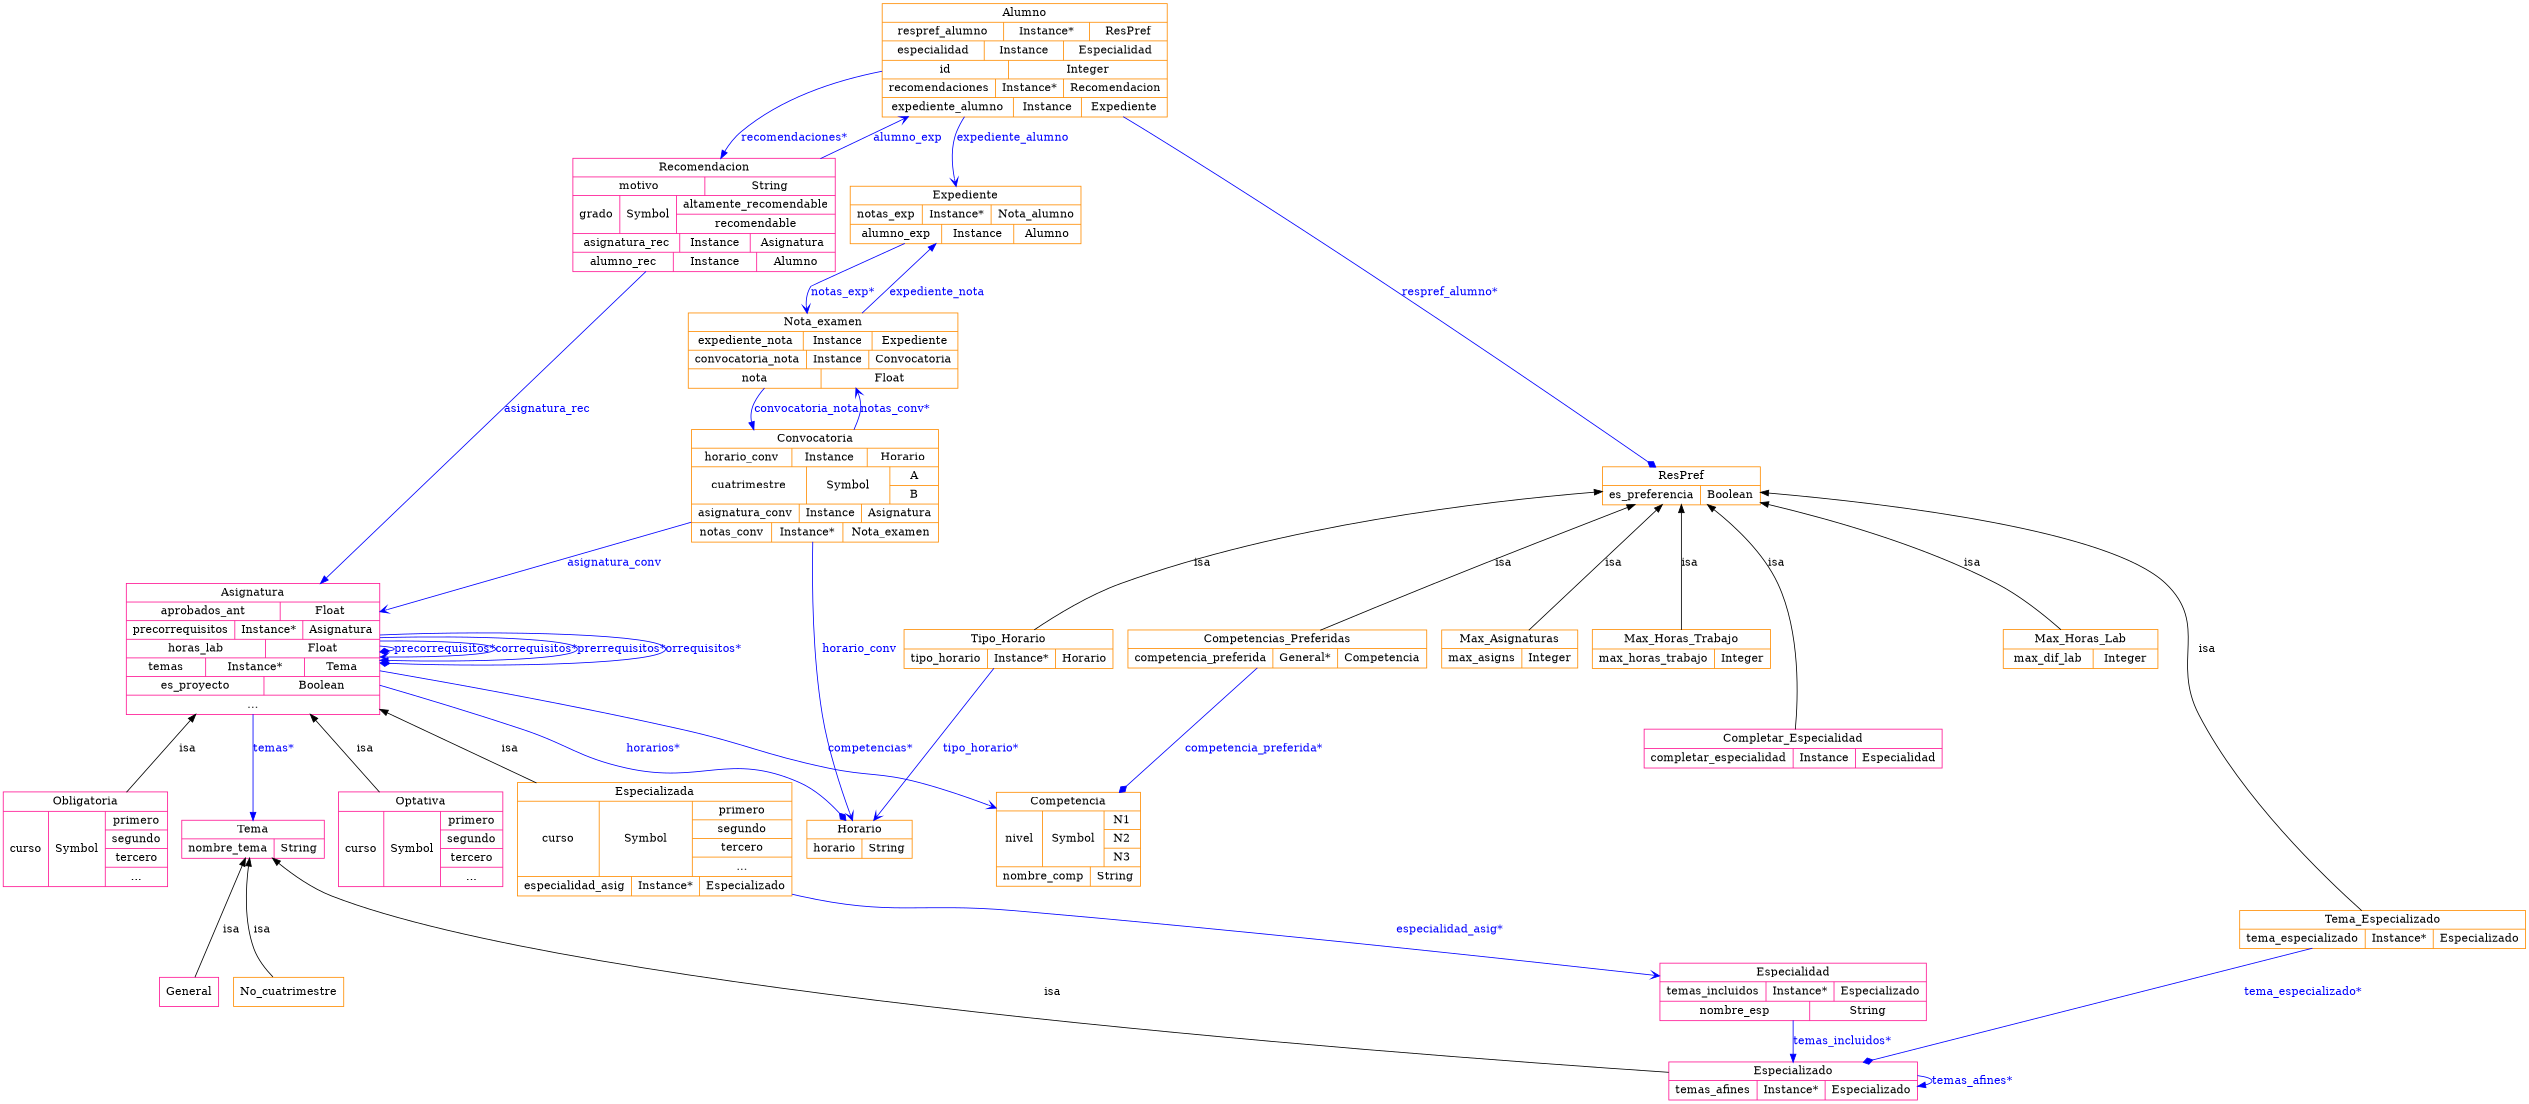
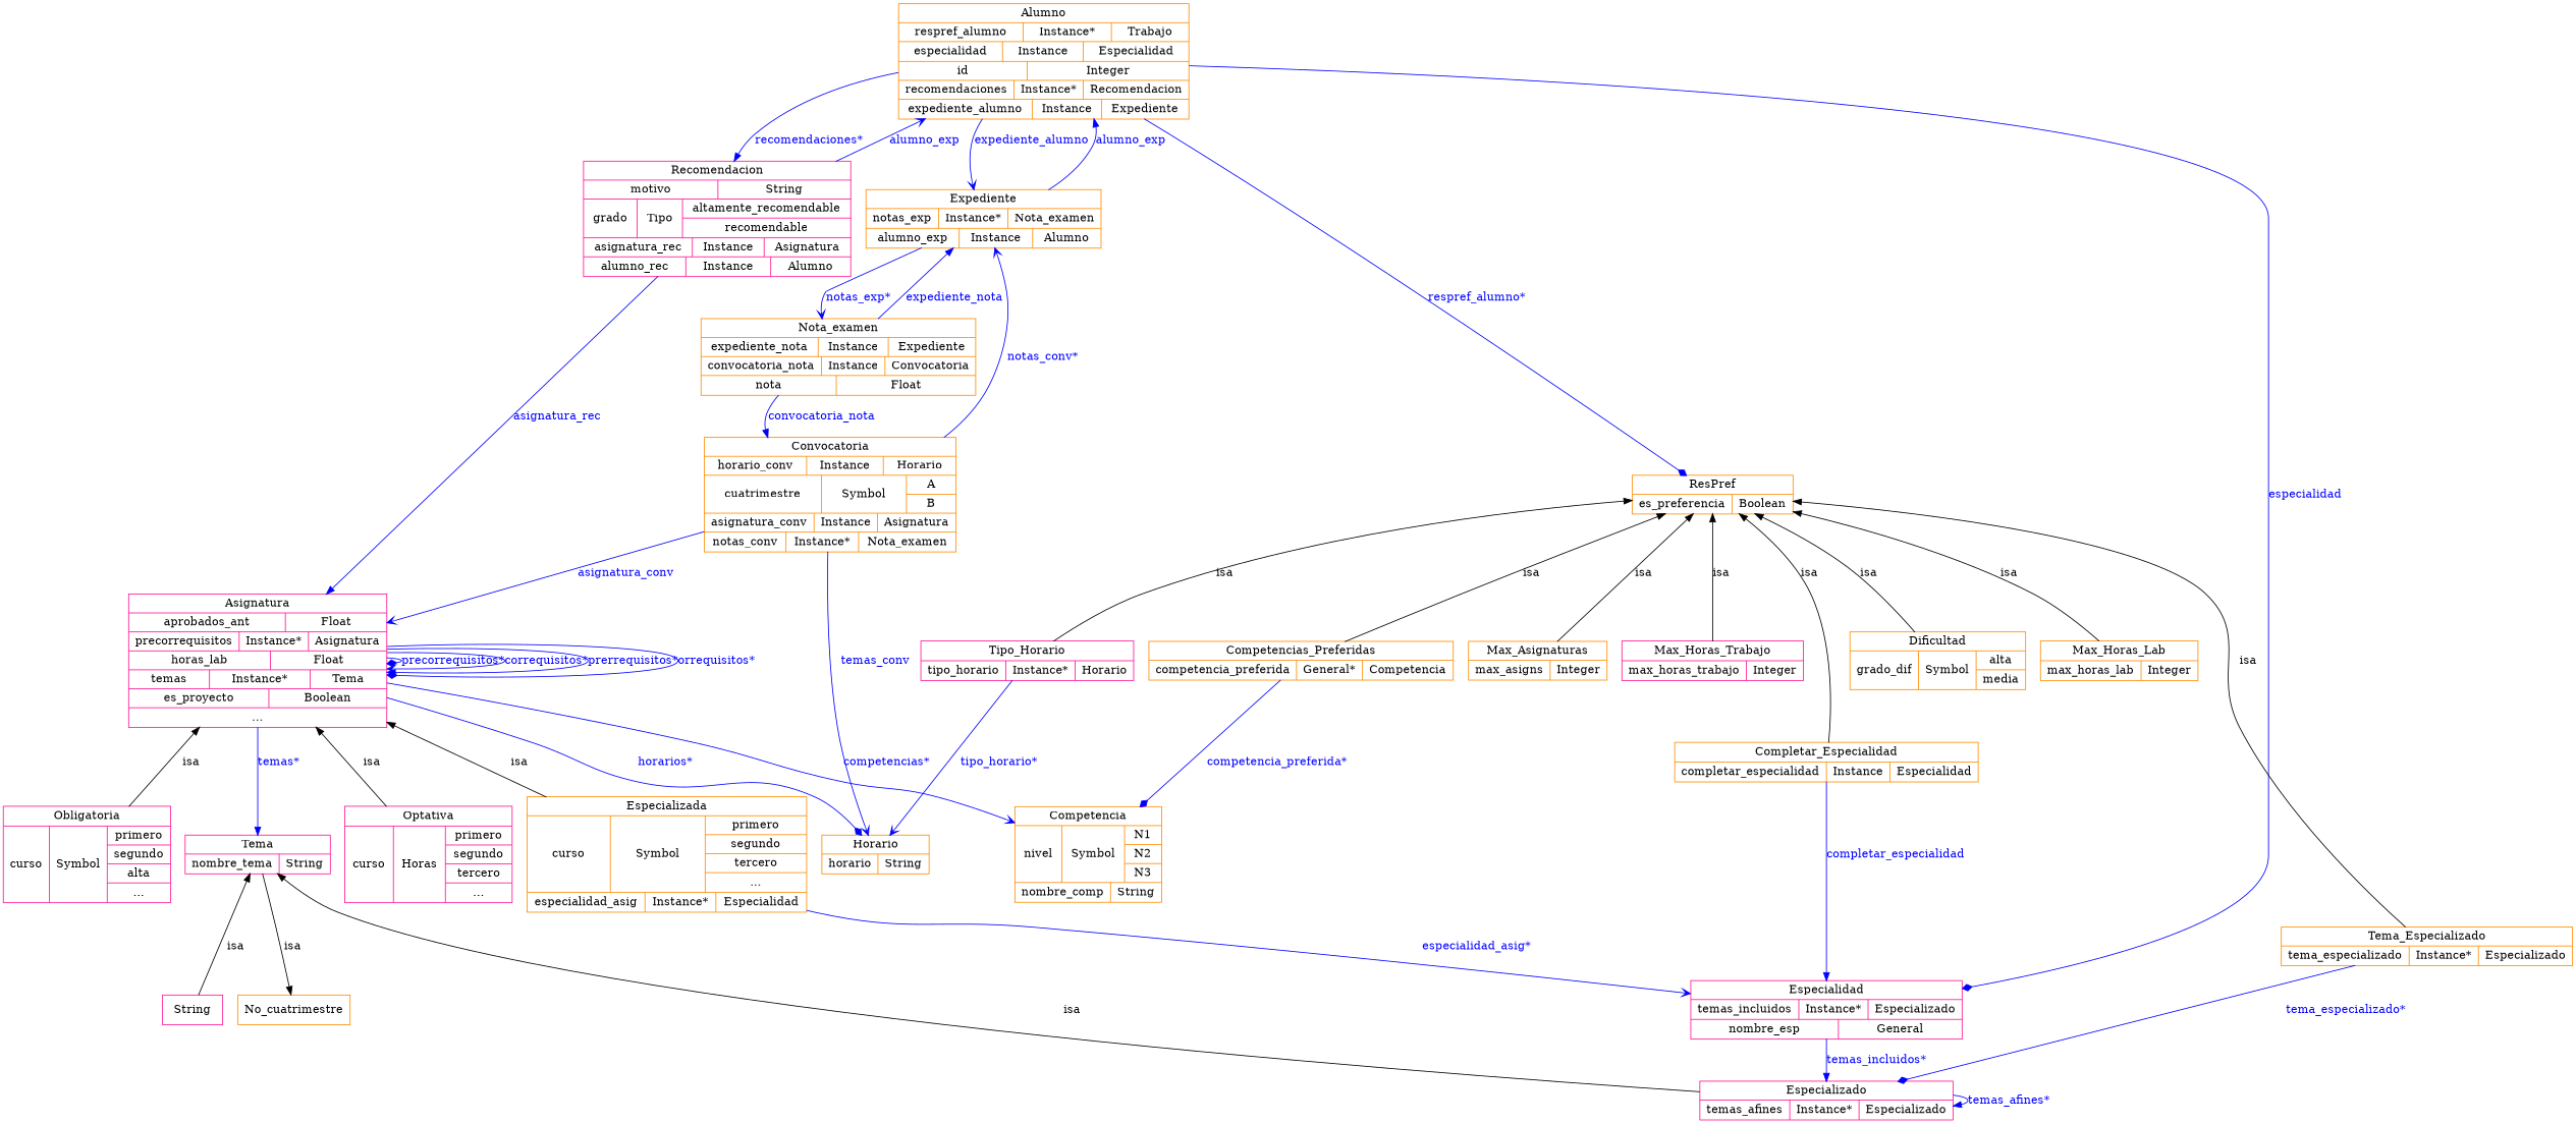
  digraph {
    node [color=darkorange fontcolor="0.0,0.0,0.0" shape=record]
    edge [color="0.6666667,1.0,1.0" fontcolor="0.6666667,1.0,1.0" style=filled]
-   n1 [color=deeppink label=General shape=box]
+   n1 [color=deeppink label=String shape=box]
    n2 [color=deeppink label="{Tema|{nombre_tema|String}}"]
    n3 [color=deeppink label="{Especializado|{temas_afines|Instance*|{Especializado}}}"]
    n4 [label=No_cuatrimestre shape=box]
-   n5 [label="{Expediente|{notas_exp|Instance*|{Nota_alumno}}|{alumno_exp|Instance|{Alumno}}}"]
+   n5 [label="{Expediente|{notas_exp|Instance*|{Nota_examen}}|{alumno_exp|Instance|{Alumno}}}"]
    n6 [label="{Nota_examen|{expediente_nota|Instance|{Expediente}}|{convocatoria_nota|Instance|{Convocatoria}}|{nota|Float}}"]
-   n7 [label="{Alumno|{respref_alumno|Instance*|{ResPref}}|{especialidad|Instance|{Especialidad}}|{id|Integer}|{recomendaciones|Instance*|{Recomendacion}}|{expediente_alumno|Instance|{Expediente}}}"]
+   n7 [label="{Alumno|{respref_alumno|Instance*|{Trabajo}}|{especialidad|Instance|{Especialidad}}|{id|Integer}|{recomendaciones|Instance*|{Recomendacion}}|{expediente_alumno|Instance|{Expediente}}}"]
    n8 [label="{Convocatoria|{horario_conv|Instance|{Horario}}|{cuatrimestre|Symbol|{A|B}}|{asignatura_conv|Instance|{Asignatura}}|{notas_conv|Instance*|{Nota_examen}}}"]
    n9 [label="{ResPref|{es_preferencia|Boolean}}"]
-   n10 [color=deeppink label="{Recomendacion|{motivo|String}|{grado|Symbol|{altamente_recomendable|recomendable}}|{asignatura_rec|Instance|{Asignatura}}|{alumno_rec|Instance|{Alumno}}}"]
-   n11 [color=deeppink label="{Especialidad|{temas_incluidos|Instance*|{Especializado}}|{nombre_esp|String}}"]
+   n10 [color=deeppink label="{Recomendacion|{motivo|String}|{grado|Tipo|{altamente_recomendable|recomendable}}|{asignatura_rec|Instance|{Asignatura}}|{alumno_rec|Instance|{Alumno}}}"]
+   n11 [color=deeppink label="{Especialidad|{temas_incluidos|Instance*|{Especializado}}|{nombre_esp|General}}"]
    n12 [label="{Horario|{horario|String}}"]
    n13 [color=deeppink label="{Asignatura|{aprobados_ant|Float}|{precorrequisitos|Instance*|{Asignatura}}|{horas_lab|Float}|{temas|Instance*|{Tema}}|{es_proyecto|Boolean}|{...}}"]
    n14 [label="{Max_Asignaturas|{max_asigns|Integer}}"]
-   n15 [label="{Tipo_Horario|{tipo_horario|Instance*|{Horario}}}"]
+   n15 [color=deeppink label="{Tipo_Horario|{tipo_horario|Instance*|{Horario}}}"]
    n16 [label="{Competencias_Preferidas|{competencia_preferida|General*|{Competencia}}}"]
-   n17 [color=deeppink label="{Completar_Especialidad|{completar_especialidad|Instance|{Especialidad}}}"]
-   n18 [label="{Max_Horas_Trabajo|{max_horas_trabajo|Integer}}"]
-   n20 [label="{Max_Horas_Lab|{max_dif_lab|Integer}}"]
+   n17 [label="{Completar_Especialidad|{completar_especialidad|Instance|{Especialidad}}}"]
+   n18 [color=deeppink label="{Max_Horas_Trabajo|{max_horas_trabajo|Integer}}"]
+   n19 [label="{Dificultad|{grado_dif|Symbol|{alta|media}}}"]
+   n20 [label="{Max_Horas_Lab|{max_horas_lab|Integer}}"]
    n21 [label="{Tema_Especializado|{tema_especializado|Instance*|{Especializado}}}"]
-   n22 [color=deeppink label="{Optativa|{curso|Symbol|{primero|segundo|tercero|...}}}"]
+   n22 [color=deeppink label="{Optativa|{curso|Horas|{primero|segundo|tercero|...}}}"]
    n23 [label="{Competencia|{nivel|Symbol|{N1|N2|N3}}|{nombre_comp|String}}"]
-   n24 [label="{Especializada|{curso|Symbol|{primero|segundo|tercero|...}}|{especialidad_asig|Instance*|{Especializado}}}"]
-   n25 [color=deeppink label="{Obligatoria|{curso|Symbol|{primero|segundo|tercero|...}}}"]
+   n24 [label="{Especializada|{curso|Symbol|{primero|segundo|tercero|...}}|{especialidad_asig|Instance*|{Especialidad}}}"]
+   n25 [color=deeppink label="{Obligatoria|{curso|Symbol|{primero|segundo|alta|...}}}"]
    n2 -> n1 [color="0.0,0.0,0.0" dir=back fontcolor="0.0,0.0,0.0" label=isa style=""]
    n2 -> n3 [color="0.0,0.0,0.0" dir=back fontcolor="0.0,0.0,0.0" label=isa style=""]
-   n2 -> n4 [color="0.0,0.0,0.0" dir=back fontcolor="0.0,0.0,0.0" label=isa style=""]
+   n4 -> n2 [color="0.0,0.0,0.0" dir=back fontcolor="0.0,0.0,0.0" label=isa style=""]
    n3 -> n3 [arrowhead=normal label="temas_afines*"]
    n5 -> n6 [arrowhead=vee label="notas_exp*"]
+   n5 -> n7 [arrowhead=normal label=alumno_exp]
    n6 -> n5 [arrowhead=normal label=expediente_nota]
    n6 -> n8 [arrowhead=normal label=convocatoria_nota]
    n7 -> n5 [arrowhead=vee label=expediente_alumno]
    n7 -> n9 [arrowhead=diamond label="respref_alumno*"]
    n7 -> n10 [arrowhead=normal label="recomendaciones*"]
-   n8 -> n6 [arrowhead=vee label="notas_conv*"]
-   n8 -> n12 [arrowhead=vee label=horario_conv]
+   n7 -> n11 [arrowhead=diamond label=especialidad]
+   n8 -> n5 [arrowhead=vee label="notas_conv*"]
+   n8 -> n12 [arrowhead=vee label=temas_conv]
    n8 -> n13 [arrowhead=vee label=asignatura_conv]
    n9 -> n14 [color="0.0,0.0,0.0" dir=back fontcolor="0.0,0.0,0.0" label=isa style=""]
    n9 -> n15 [color="0.0,0.0,0.0" dir=back fontcolor="0.0,0.0,0.0" label=isa style=""]
    n9 -> n16 [color="0.0,0.0,0.0" dir=back fontcolor="0.0,0.0,0.0" label=isa]
    n9 -> n17 [color="0.0,0.0,0.0" dir=back fontcolor="0.0,0.0,0.0" label=isa style=""]
    n9 -> n18 [color="0.0,0.0,0.0" dir=back fontcolor="0.0,0.0,0.0" label=isa style=""]
+   n9 -> n19 [color="0.0,0.0,0.0" dir=back fontcolor="0.0,0.0,0.0" label=isa style=""]
    n9 -> n20 [color="0.0,0.0,0.0" dir=back fontcolor="0.0,0.0,0.0" label=isa style=""]
    n9 -> n21 [color="0.0,0.0,0.0" dir=back fontcolor="0.0,0.0,0.0" label=isa style=""]
    n10 -> n7 [arrowhead=vee label=alumno_exp]
    n10 -> n13 [arrowhead=normal label=asignatura_rec]
    n11 -> n3 [arrowhead=normal label="temas_incluidos*"]
    n13 -> n2 [arrowhead=normal label="temas*"]
    n13 -> n12 [arrowhead=diamond label="horarios*"]
    n13 -> n13 [arrowhead=diamond label="precorrequisitos*"]
    n13 -> n13 [arrowhead=vee label="correquisitos*"]
    n13 -> n13 [arrowhead=normal label="prerrequisitos*"]
    n13 -> n13 [arrowhead=diamond label="orrequisitos*"]
    n13 -> n22 [color="0.0,0.0,0.0" dir=back fontcolor="0.0,0.0,0.0" label=isa style=""]
    n13 -> n23 [arrowhead=vee label="competencias*"]
    n13 -> n24 [color="0.0,0.0,0.0" dir=back fontcolor="0.0,0.0,0.0" label=isa style=""]
    n13 -> n25 [color="0.0,0.0,0.0" dir=back fontcolor="0.0,0.0,0.0" label=isa style=""]
    n15 -> n12 [arrowhead=vee label="tipo_horario*"]
    n16 -> n23 [arrowhead=diamond label="competencia_preferida*"]
+   n17 -> n11 [arrowhead=normal label=completar_especialidad]
    n21 -> n3 [arrowhead=diamond label="tema_especializado*"]
    n24 -> n11 [arrowhead=vee label="especialidad_asig*"]
  }
